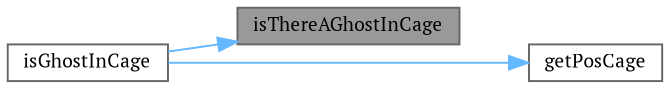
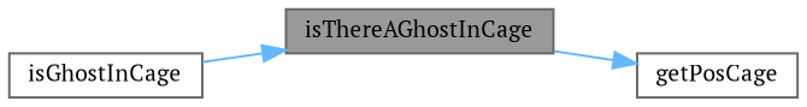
  digraph {
    fontname="PT Serif"
    rankdir=LR
    node [color=grey40 fillcolor=white fontname="PT Serif" fontsize=10 shape=box style=filled]
    edge [color=steelblue1 fontname="PT Serif" fontsize=10 labelfontname=Helvetica labelfontsize=10 style=solid]
    n1 [color=gray40 fillcolor=grey60 fontcolor=black height=0.2 label=isThereAGhostInCage width=0.4]
    n2 [height=0.2 label=isGhostInCage width=0.4]
    n3 [height=0.2 label=getPosCage width=0.4]
    n2 -> n1
-   n2 -> n3
+   n1 -> n3
  }
